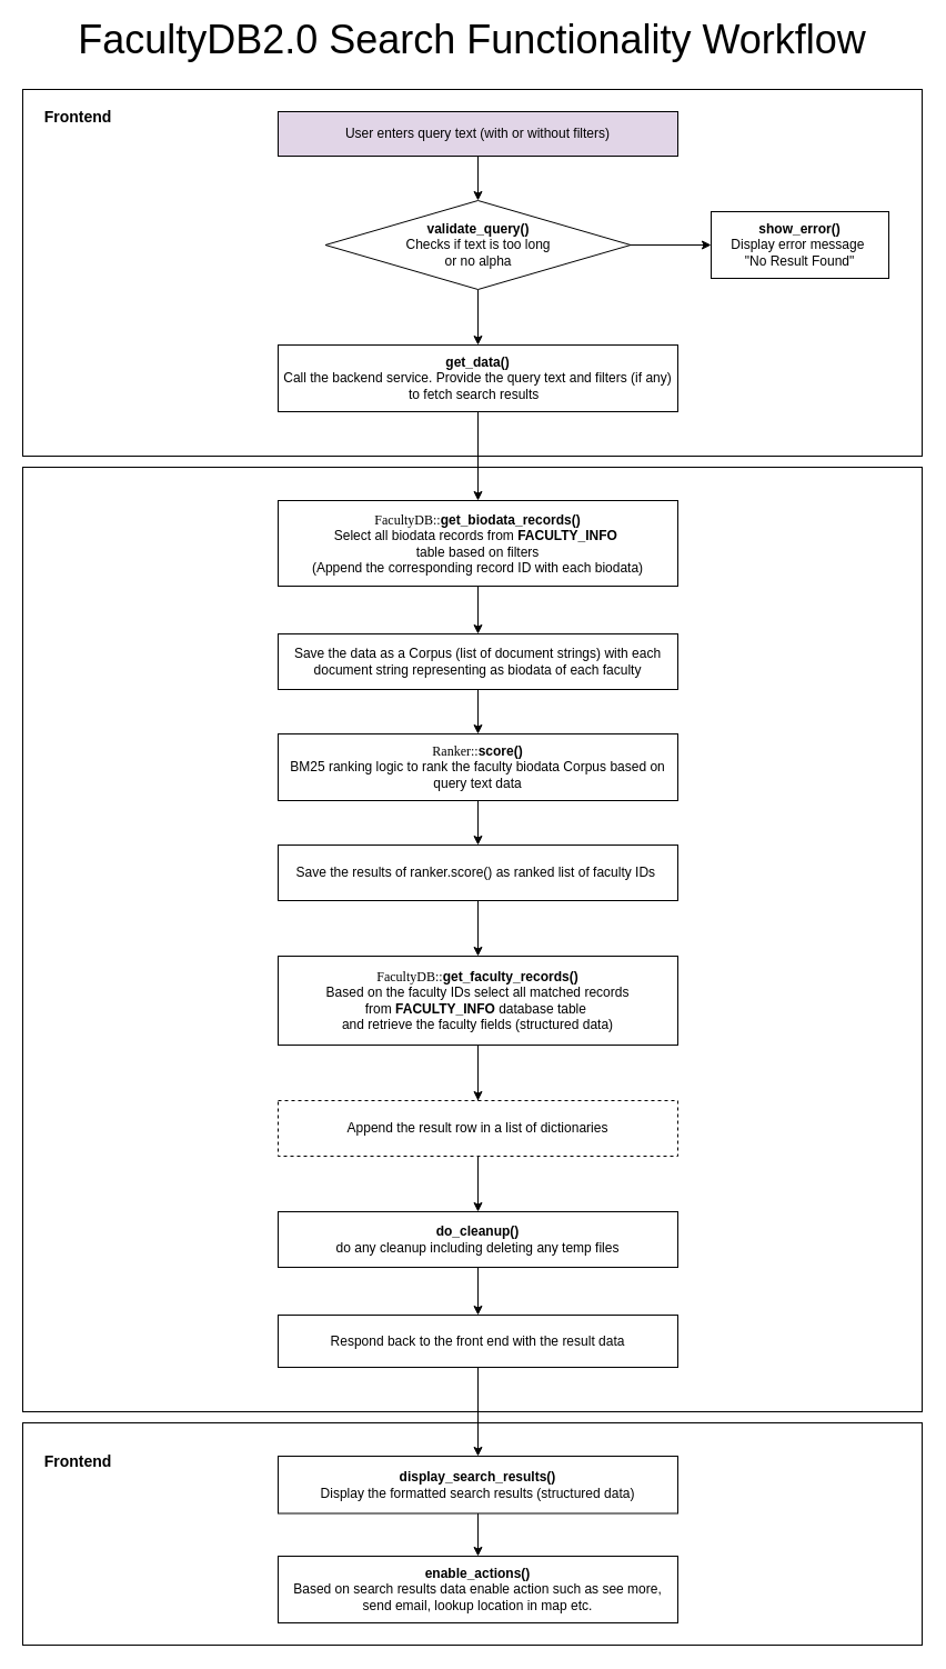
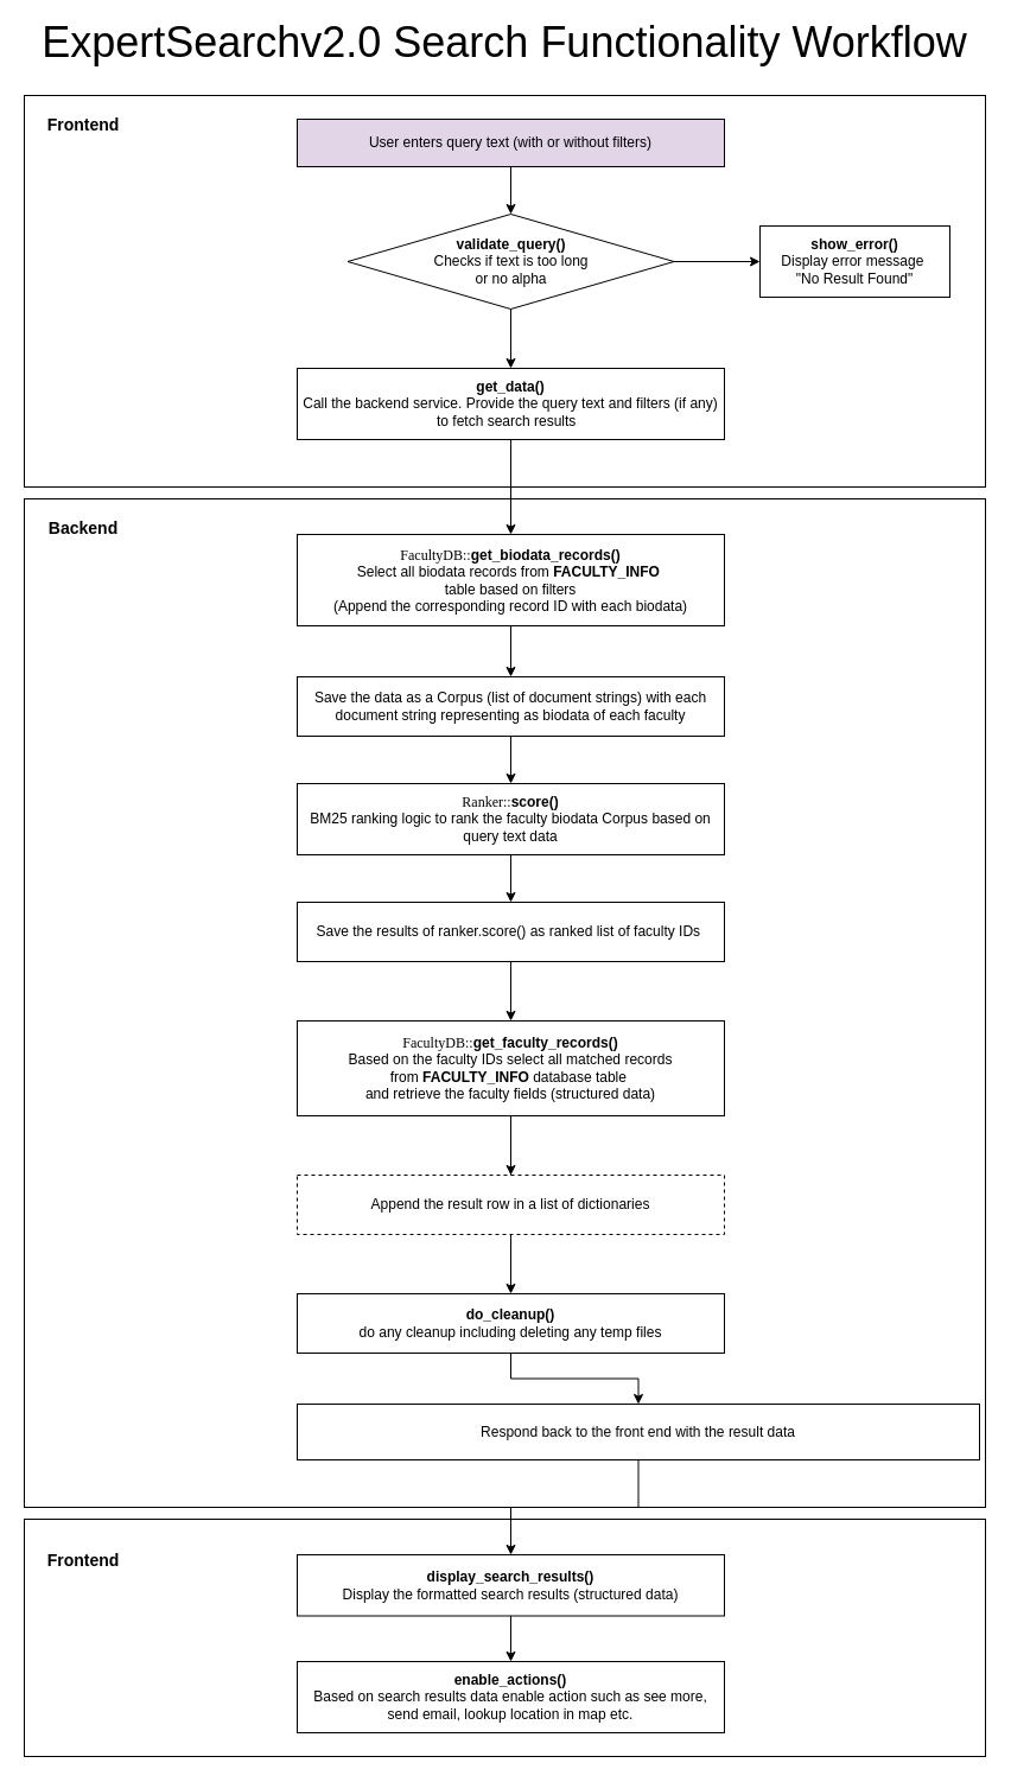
  <mxCell id="0" />
  <mxCell id="1" parent="0" />
  <mxCell id="2" value="" style="rounded=0;whiteSpace=wrap;html=1;fontSize=14;" parent="1" vertex="1"><mxGeometry x="20" y="420" width="810" height="850" as="geometry" /></mxCell>
  <mxCell id="3" value="" style="rounded=0;whiteSpace=wrap;html=1;fontSize=14;" parent="1" vertex="1"><mxGeometry x="20" y="1280" width="810" height="200" as="geometry" /></mxCell>
  <mxCell id="4" value="" style="rounded=0;whiteSpace=wrap;html=1;fontSize=14;" parent="1" vertex="1"><mxGeometry x="20" y="80" width="810" height="330" as="geometry" /></mxCell>
  <mxCell id="5" value="" style="edgeStyle=orthogonalEdgeStyle;rounded=0;orthogonalLoop=1;jettySize=auto;html=1;" parent="1" source="6" target="11" edge="1"><mxGeometry relative="1" as="geometry" /></mxCell>
  <mxCell id="6" value="User enters query text (with or without filters)" style="rounded=0;whiteSpace=wrap;html=1;fillColor=#e1d5e7;" parent="1" vertex="1"><mxGeometry x="250" y="100" width="360" height="40" as="geometry" /></mxCell>
  <mxCell id="7" style="edgeStyle=orthogonalEdgeStyle;rounded=0;orthogonalLoop=1;jettySize=auto;html=1;entryX=0.5;entryY=0;entryDx=0;entryDy=0;" parent="1" source="8" target="34" edge="1"><mxGeometry relative="1" as="geometry" /></mxCell>
  <mxCell id="8" value="&lt;span style=&quot;background-color: rgb(255 , 255 , 255) ; font-family: &amp;#34;menlo&amp;#34;&quot;&gt;&lt;font style=&quot;font-size: 12px&quot;&gt;FacultyDB::&lt;/font&gt;&lt;/span&gt;&lt;b&gt;get_biodata_records()&lt;/b&gt;&lt;br&gt;Select all biodata records from&amp;nbsp;&lt;b style=&quot;text-align: left&quot;&gt;FACULTY_INFO&lt;/b&gt;&amp;nbsp;&lt;br&gt;table based on filters&lt;br&gt;(Append the corresponding record ID with each biodata)" style="rounded=0;whiteSpace=wrap;html=1;" parent="1" vertex="1"><mxGeometry x="250" y="450" width="360" height="77" as="geometry" /></mxCell>
  <mxCell id="9" value="" style="edgeStyle=orthogonalEdgeStyle;rounded=0;orthogonalLoop=1;jettySize=auto;html=1;entryX=0.5;entryY=0;entryDx=0;entryDy=0;" parent="1" source="11" target="23" edge="1"><mxGeometry relative="1" as="geometry" /></mxCell>
  <mxCell id="10" style="edgeStyle=orthogonalEdgeStyle;rounded=0;orthogonalLoop=1;jettySize=auto;html=1;entryX=0;entryY=0.5;entryDx=0;entryDy=0;" parent="1" source="11" target="12" edge="1"><mxGeometry relative="1" as="geometry"><mxPoint x="610" y="240" as="targetPoint" /></mxGeometry></mxCell>
  <mxCell id="11" value="&lt;b&gt;&lt;span&gt;validate_query()&lt;/span&gt;&lt;br&gt;&lt;/b&gt;&lt;span&gt;Checks if text is too long &lt;br&gt;or no alpha&lt;/span&gt;" style="rhombus;whiteSpace=wrap;html=1;" parent="1" vertex="1"><mxGeometry x="292.5" y="180" width="275" height="80" as="geometry" /></mxCell>
  <mxCell id="12" value="&lt;b&gt;show_error()&lt;br&gt;&lt;/b&gt;Display error message&amp;nbsp; &lt;br&gt;&quot;No Result Found&quot;" style="rounded=0;whiteSpace=wrap;html=1;" parent="1" vertex="1"><mxGeometry x="640" y="190" width="160" height="60" as="geometry" /></mxCell>
  <mxCell id="13" style="edgeStyle=orthogonalEdgeStyle;rounded=0;orthogonalLoop=1;jettySize=auto;html=1;entryX=0.5;entryY=0;entryDx=0;entryDy=0;" parent="1" source="14" target="16" edge="1"><mxGeometry relative="1" as="geometry" /></mxCell>
  <mxCell id="14" value="&lt;span style=&quot;background-color: rgb(255 , 255 , 255) ; font-family: &amp;#34;menlo&amp;#34;&quot;&gt;Ranker::&lt;/span&gt;&lt;b&gt;score()&lt;/b&gt;&lt;br&gt;BM25 ranking logic to rank the faculty biodata Corpus based on query text data" style="rounded=0;whiteSpace=wrap;html=1;" parent="1" vertex="1"><mxGeometry x="250" y="660" width="360" height="60" as="geometry" /></mxCell>
  <mxCell id="15" style="edgeStyle=orthogonalEdgeStyle;rounded=0;orthogonalLoop=1;jettySize=auto;html=1;entryX=0.5;entryY=0;entryDx=0;entryDy=0;" parent="1" source="16" target="19" edge="1"><mxGeometry relative="1" as="geometry" /></mxCell>
  <mxCell id="16" value="Save the results of ranker.score() as ranked list of faculty IDs&amp;nbsp;" style="rounded=0;whiteSpace=wrap;html=1;" parent="1" vertex="1"><mxGeometry x="250" y="760" width="360" height="50" as="geometry" /></mxCell>
  <mxCell id="17" value="" style="edgeStyle=orthogonalEdgeStyle;rounded=0;orthogonalLoop=1;jettySize=auto;html=1;" parent="1" source="19" target="21" edge="1"><mxGeometry relative="1" as="geometry" /></mxCell>
  <mxCell id="18" value="" style="edgeStyle=orthogonalEdgeStyle;rounded=0;orthogonalLoop=1;jettySize=auto;html=1;" parent="1" source="19" target="26" edge="1"><mxGeometry relative="1" as="geometry" /></mxCell>
  <mxCell id="19" value="&lt;span style=&quot;background-color: rgb(255 , 255 , 255) ; font-family: &amp;#34;menlo&amp;#34;&quot;&gt;FacultyDB::&lt;/span&gt;&lt;b&gt;get_faculty_records()&lt;/b&gt;&lt;br&gt;Based on the faculty IDs select all matched records from&amp;nbsp;&lt;b style=&quot;text-align: left&quot;&gt;FACULTY_INFO &lt;/b&gt;&lt;span style=&quot;text-align: left&quot;&gt;database table&amp;nbsp;&lt;/span&gt;&lt;br&gt;and retrieve the faculty&amp;nbsp;fields (structured data)" style="rounded=0;whiteSpace=wrap;html=1;" parent="1" vertex="1"><mxGeometry x="250" y="860" width="360" height="80" as="geometry" /></mxCell>
  <mxCell id="20" value="" style="edgeStyle=orthogonalEdgeStyle;rounded=0;orthogonalLoop=1;jettySize=auto;html=1;" parent="1" source="21" target="28" edge="1"><mxGeometry relative="1" as="geometry" /></mxCell>
  <mxCell id="21" value="&lt;b&gt;do_cleanup()&lt;br&gt;&lt;/b&gt;do any cleanup including deleting any temp files" style="whiteSpace=wrap;html=1;rounded=0;" parent="1" vertex="1"><mxGeometry x="250" y="1090" width="360" height="50" as="geometry" /></mxCell>
  <mxCell id="22" style="edgeStyle=orthogonalEdgeStyle;rounded=0;orthogonalLoop=1;jettySize=auto;html=1;entryX=0.5;entryY=0;entryDx=0;entryDy=0;" parent="1" source="23" target="8" edge="1"><mxGeometry relative="1" as="geometry" /></mxCell>
  <mxCell id="23" value="&lt;b&gt;get_data()&lt;br&gt;&lt;/b&gt;Call the backend service.&amp;nbsp;Provide the query text and filters (if any) to fetch search results&amp;nbsp;&amp;nbsp;" style="rounded=0;whiteSpace=wrap;html=1;" parent="1" vertex="1"><mxGeometry x="250" y="310" width="360" height="60" as="geometry" /></mxCell>
+ <mxCell id="24" value="&lt;b&gt;&lt;font style=&quot;font-size: 14px&quot;&gt;Backend&lt;/font&gt;&lt;/b&gt;" style="text;html=1;strokeColor=none;fillColor=none;align=center;verticalAlign=middle;whiteSpace=wrap;rounded=0;" parent="1" vertex="1"><mxGeometry x="40" y="430" width="60" height="30" as="geometry" /></mxCell>
  <mxCell id="25" value="&lt;b&gt;&lt;font style=&quot;font-size: 14px&quot;&gt;Frontend&lt;/font&gt;&lt;/b&gt;" style="text;html=1;strokeColor=none;fillColor=none;align=center;verticalAlign=middle;whiteSpace=wrap;rounded=0;" parent="1" vertex="1"><mxGeometry x="40" y="90" width="60" height="30" as="geometry" /></mxCell>
  <mxCell id="26" value="Append the result row in a list of dictionaries" style="whiteSpace=wrap;html=1;rounded=0;dashed=1;" parent="1" vertex="1"><mxGeometry x="250" y="990" width="360" height="50" as="geometry" /></mxCell>
  <mxCell id="27" value="" style="edgeStyle=orthogonalEdgeStyle;rounded=0;orthogonalLoop=1;jettySize=auto;html=1;" parent="1" source="28" target="31" edge="1"><mxGeometry relative="1" as="geometry" /></mxCell>
- <mxCell id="28" value="&lt;span&gt;Respond back to the front end with the result data&lt;/span&gt;" style="whiteSpace=wrap;html=1;rounded=0;" parent="1" vertex="1"><mxGeometry x="250" y="1183" width="360" height="47" as="geometry" /></mxCell>
+ <mxCell id="28" value="&lt;span&gt;Respond back to the front end with the result data&lt;/span&gt;" style="whiteSpace=wrap;html=1;rounded=0;" parent="1" vertex="1"><mxGeometry x="250" y="1183" width="575" height="47" as="geometry" /></mxCell>
  <mxCell id="29" value="&lt;b&gt;&lt;font style=&quot;font-size: 14px&quot;&gt;Frontend&lt;/font&gt;&lt;/b&gt;" style="text;html=1;strokeColor=none;fillColor=none;align=center;verticalAlign=middle;whiteSpace=wrap;rounded=0;" parent="1" vertex="1"><mxGeometry x="40" y="1300" width="60" height="30" as="geometry" /></mxCell>
  <mxCell id="30" style="edgeStyle=orthogonalEdgeStyle;rounded=0;orthogonalLoop=1;jettySize=auto;html=1;entryX=0.5;entryY=0;entryDx=0;entryDy=0;" parent="1" source="31" target="32" edge="1"><mxGeometry relative="1" as="geometry" /></mxCell>
  <mxCell id="31" value="&lt;b&gt;display_search_results()&lt;br&gt;&lt;/b&gt;Display the formatted search results (structured data)" style="whiteSpace=wrap;html=1;rounded=0;" parent="1" vertex="1"><mxGeometry x="250" y="1310" width="360" height="51.5" as="geometry" /></mxCell>
  <mxCell id="32" value="&lt;b&gt;enable_actions()&lt;br&gt;&lt;/b&gt;Based on search results data enable action such as see more, send email, lookup location in map etc." style="whiteSpace=wrap;html=1;rounded=0;" parent="1" vertex="1"><mxGeometry x="250" y="1400" width="360" height="60" as="geometry" /></mxCell>
  <mxCell id="33" style="edgeStyle=orthogonalEdgeStyle;rounded=0;orthogonalLoop=1;jettySize=auto;html=1;entryX=0.5;entryY=0;entryDx=0;entryDy=0;" parent="1" source="34" target="14" edge="1"><mxGeometry relative="1" as="geometry" /></mxCell>
  <mxCell id="34" value="Save the data as a Corpus (list of document strings) with each document string representing as biodata of each faculty" style="whiteSpace=wrap;html=1;rounded=0;" parent="1" vertex="1"><mxGeometry x="250" y="570" width="360" height="50" as="geometry" /></mxCell>
- <mxCell id="35" value="&lt;font style=&quot;font-size: 36px&quot;&gt;FacultyDB2.0 Search Functionality Workflow&lt;/font&gt;" style="text;html=1;strokeColor=none;fillColor=none;align=center;verticalAlign=middle;whiteSpace=wrap;rounded=0;" vertex="1" parent="1"><mxGeometry x="30" y="20" width="790" height="30" as="geometry" /></mxCell>
+ <mxCell id="35" value="&lt;font style=&quot;font-size: 36px&quot;&gt;ExpertSearchv2.0 Search Functionality Workflow&lt;/font&gt;" style="text;html=1;strokeColor=none;fillColor=none;align=center;verticalAlign=middle;whiteSpace=wrap;rounded=0;" vertex="1" parent="1"><mxGeometry x="30" y="20" width="790" height="30" as="geometry" /></mxCell>
